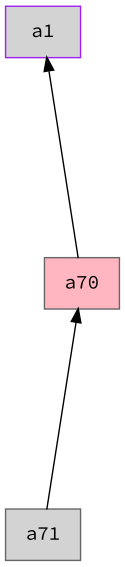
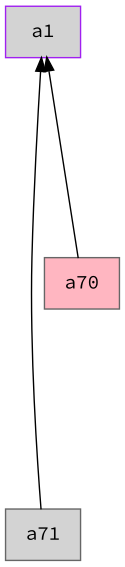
  digraph {
    fontname="Source Code Pro"
    rankdir=BT
    ranksep=2.0
    node [color=gray40 fillcolor=lightgrey fontname="Source Code Pro" shape=record style=filled]
    edge [fontname="Source Code Pro"]
    n1 [color=purple label="{a1}"]
    n2 [fillcolor=lightpink label="{a70}"]
    n3 [label="{a71}"]
    n2 -> n1
-   n3 -> n2
+   n3 -> n1
  }
